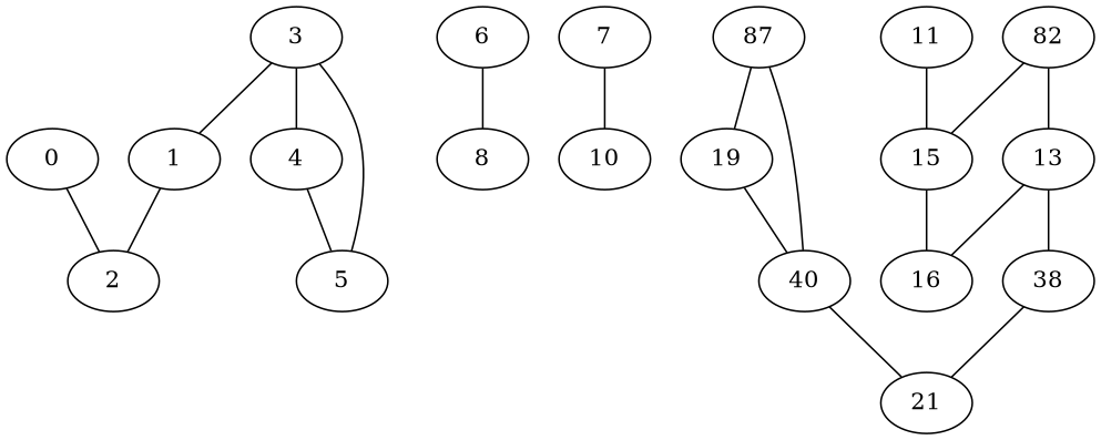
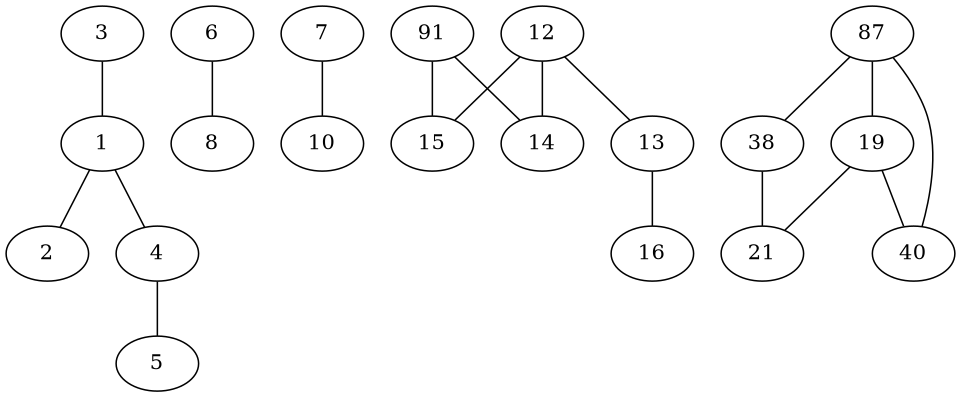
  graph {
-   0
    2
    1
    3
    4
    5
    6
    8
    7
    10
-   11
+   11 [label=91]
+   14
    15
-   12 [label=82]
+   12
    13
    16
    n17 [label=87]
    n18 [label=38]
    19
    n20 [label=40]
    21
-   0 -- 2
    1 -- 2
    3 -- 1
-   3 -- 4
-   3 -- 5
+   1 -- 4
    4 -- 5
    6 -- 8
    7 -- 10
+   11 -- 14
    11 -- 15
-   15 -- 16
+   12 -- 14
    12 -- 15
    12 -- 13
    13 -- 16
-   13 -- n18
+   n17 -- n18
    n17 -- 19
    n17 -- n20
    n18 -- 21
    19 -- n20
-   n20 -- 21
+   19 -- 21
  }
